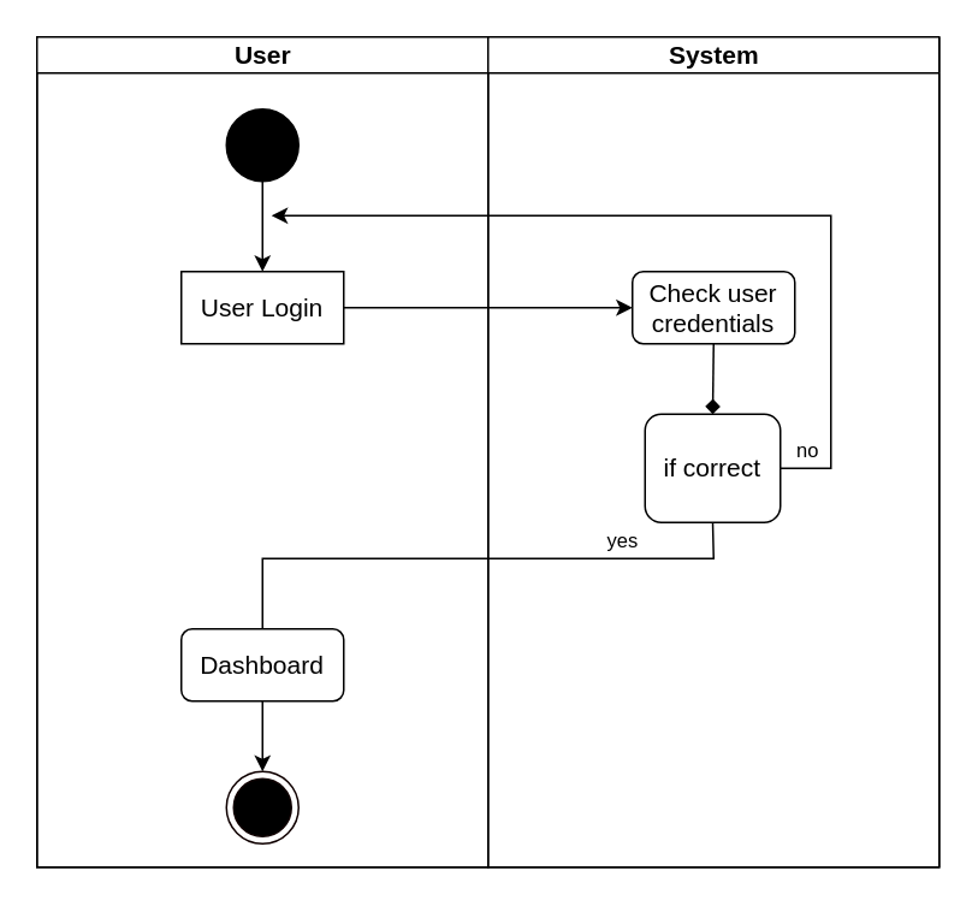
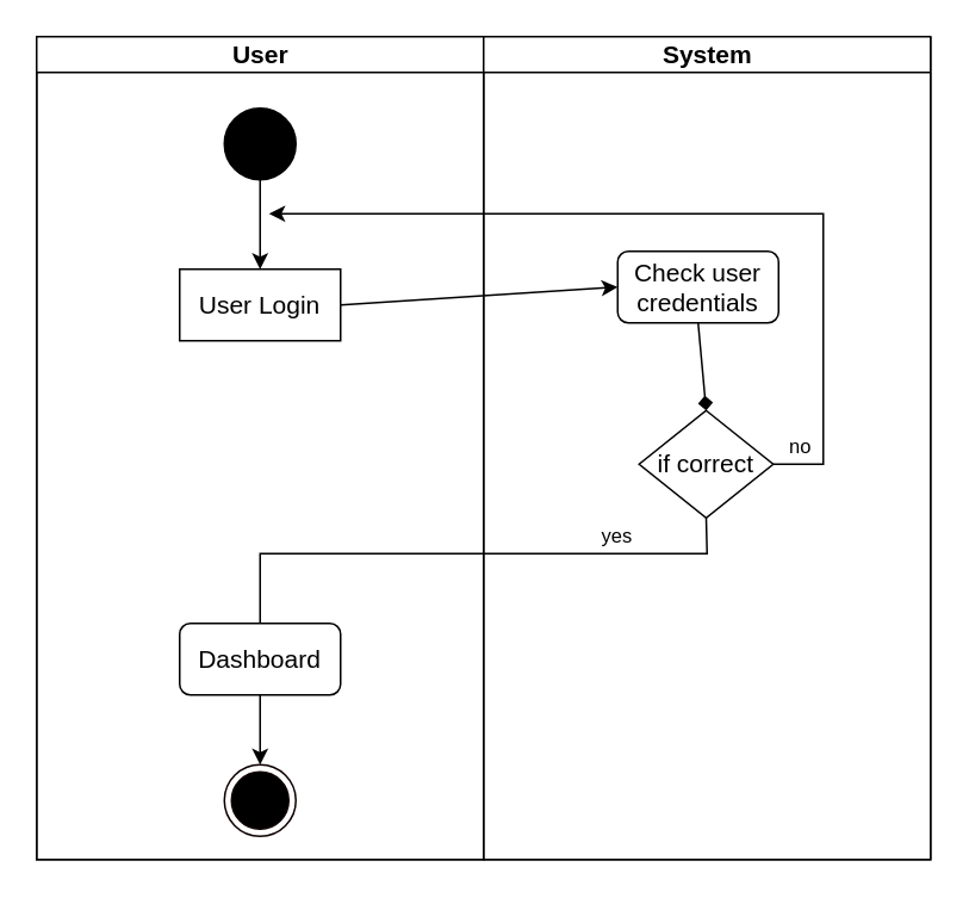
  <mxCell id="0" />
  <mxCell id="1" parent="0" />
  <mxCell id="2" value="" style="swimlane;html=1;childLayout=stackLayout;startSize=0;rounded=0;shadow=0;comic=0;labelBackgroundColor=none;strokeWidth=1;fontFamily=Verdana;fontSize=12;align=center;" parent="1" vertex="1"><mxGeometry x="20" y="20" width="500" height="460" as="geometry"><mxRectangle x="40" y="20" width="70" height="30" as="alternateBounds" /></mxGeometry></mxCell>
  <mxCell id="3" value="&lt;font style=&quot;font-size: 14px;&quot;&gt;User&lt;/font&gt;" style="swimlane;html=1;startSize=20;" parent="2" vertex="1"><mxGeometry width="250" height="460" as="geometry"><mxRectangle y="20" width="40" height="970" as="alternateBounds" /></mxGeometry></mxCell>
  <mxCell id="4" value="" style="ellipse;whiteSpace=wrap;html=1;rounded=0;shadow=0;comic=0;labelBackgroundColor=none;strokeWidth=1;fillColor=#000000;fontFamily=Verdana;fontSize=12;align=center;" parent="3" vertex="1"><mxGeometry x="105" y="40" width="40" height="40" as="geometry" /></mxCell>
  <mxCell id="5" value="&lt;font style=&quot;font-size: 14px;&quot;&gt;User Login&lt;/font&gt;" style="whiteSpace=wrap;html=1;rounded=0;" parent="3" vertex="1"><mxGeometry x="80" y="130" width="90" height="40" as="geometry" /></mxCell>
  <mxCell id="6" value="" style="endArrow=classic;html=1;rounded=0;exitX=0.5;exitY=1;exitDx=0;exitDy=0;entryX=0.5;entryY=0;entryDx=0;entryDy=0;" parent="3" source="4" target="5" edge="1"><mxGeometry width="50" height="50" relative="1" as="geometry"><mxPoint x="360" y="300" as="sourcePoint" /><mxPoint x="410" y="250" as="targetPoint" /></mxGeometry></mxCell>
  <mxCell id="7" value="&lt;span style=&quot;font-size: 14px;&quot;&gt;Dashboard&lt;/span&gt;" style="rounded=1;whiteSpace=wrap;html=1;" parent="3" vertex="1"><mxGeometry x="80" y="328" width="90" height="40" as="geometry" /></mxCell>
  <mxCell id="8" value="" style="ellipse;html=1;shape=endState;fillColor=#000000;strokeColor=#0F0000;" parent="3" vertex="1"><mxGeometry x="105" y="407" width="40" height="40" as="geometry" /></mxCell>
  <mxCell id="9" value="" style="endArrow=classic;html=1;rounded=0;exitX=0.5;exitY=1;exitDx=0;exitDy=0;entryX=0.5;entryY=0;entryDx=0;entryDy=0;" parent="3" source="7" target="8" edge="1"><mxGeometry width="50" height="50" relative="1" as="geometry"><mxPoint x="135.0" y="557" as="sourcePoint" /><mxPoint x="650" y="519" as="targetPoint" /></mxGeometry></mxCell>
  <mxCell id="10" value="&lt;font style=&quot;font-size: 14px;&quot;&gt;System&lt;/font&gt;" style="swimlane;html=1;startSize=20;" parent="2" vertex="1"><mxGeometry x="250" width="250" height="460" as="geometry" /></mxCell>
- <mxCell id="11" value="&lt;font style=&quot;font-size: 14px;&quot;&gt;if correct&lt;/font&gt;" style="whiteSpace=wrap;html=1;rounded=1;" parent="10" vertex="1"><mxGeometry x="87" y="209" width="75" height="60" as="geometry" /></mxCell>
- <mxCell id="12" value="&lt;font style=&quot;font-size: 14px;&quot;&gt;Check user credentials&lt;/font&gt;" style="rounded=1;whiteSpace=wrap;html=1;" vertex="1" parent="10"><mxGeometry x="80" y="130" width="90" height="40" as="geometry" /></mxCell>
+ <mxCell id="11" value="&lt;font style=&quot;font-size: 14px;&quot;&gt;if correct&lt;/font&gt;" style="rhombus;whiteSpace=wrap;html=1;" parent="10" vertex="1"><mxGeometry x="87" y="209" width="75" height="60" as="geometry" /></mxCell>
+ <mxCell id="12" value="&lt;font style=&quot;font-size: 14px;&quot;&gt;Check user credentials&lt;/font&gt;" style="rounded=1;whiteSpace=wrap;html=1;" vertex="1" parent="10"><mxGeometry x="75" y="120" width="90" height="40" as="geometry" /></mxCell>
  <mxCell id="13" value="" style="endArrow=diamond;html=1;rounded=0;exitX=0.5;exitY=1;exitDx=0;exitDy=0;entryX=0.5;entryY=0;entryDx=0;entryDy=0;" edge="1" parent="10" source="12" target="11"><mxGeometry x="-0.5" y="10" width="50" height="50" relative="1" as="geometry"><mxPoint x="-70" y="160" as="sourcePoint" /><mxPoint x="90" y="160" as="targetPoint" /><mxPoint as="offset" /></mxGeometry></mxCell>
  <mxCell id="14" value="" style="endArrow=classic;html=1;rounded=0;exitX=1;exitY=0.5;exitDx=0;exitDy=0;entryX=0;entryY=0.5;entryDx=0;entryDy=0;" parent="2" source="5" target="12" edge="1"><mxGeometry x="-0.5" y="10" width="50" height="50" relative="1" as="geometry"><mxPoint x="135" y="110" as="sourcePoint" /><mxPoint x="340" y="159" as="targetPoint" /><mxPoint as="offset" /></mxGeometry></mxCell>
  <mxCell id="15" value="yes&amp;nbsp;" style="endArrow=none;html=1;rounded=0;exitX=0.5;exitY=1;exitDx=0;exitDy=0;entryX=0.5;entryY=0;entryDx=0;entryDy=0;" edge="1" parent="2" source="11" target="7"><mxGeometry x="-0.552" y="-10" width="50" height="50" relative="1" as="geometry"><mxPoint x="180" y="160" as="sourcePoint" /><mxPoint x="340" y="160" as="targetPoint" /><mxPoint as="offset" /><Array as="points"><mxPoint x="375" y="289" /><mxPoint x="125" y="289" /></Array></mxGeometry></mxCell>
  <mxCell id="16" value="no" style="endArrow=classic;html=1;rounded=0;exitX=1;exitY=0.5;exitDx=0;exitDy=0;" edge="1" parent="1" source="11"><mxGeometry x="-0.938" y="10" width="50" height="50" relative="1" as="geometry"><mxPoint x="200" y="180" as="sourcePoint" /><mxPoint x="150" y="119" as="targetPoint" /><mxPoint as="offset" /><Array as="points"><mxPoint x="460" y="259" /><mxPoint x="460" y="119" /></Array></mxGeometry></mxCell>
